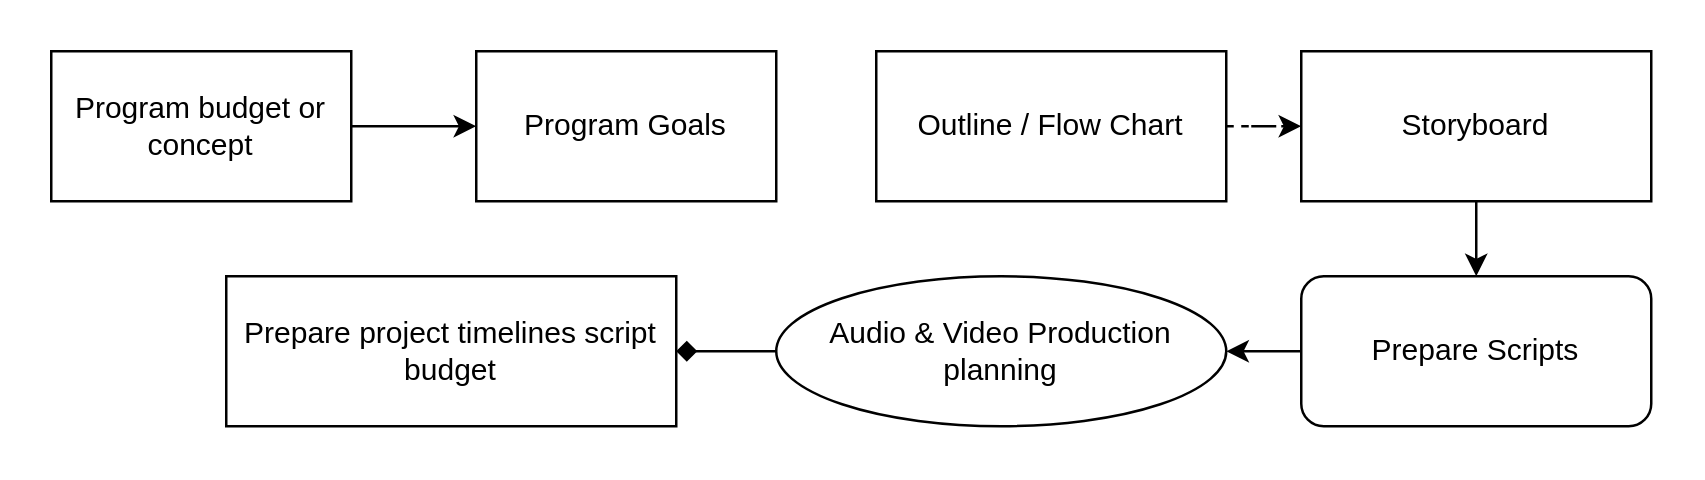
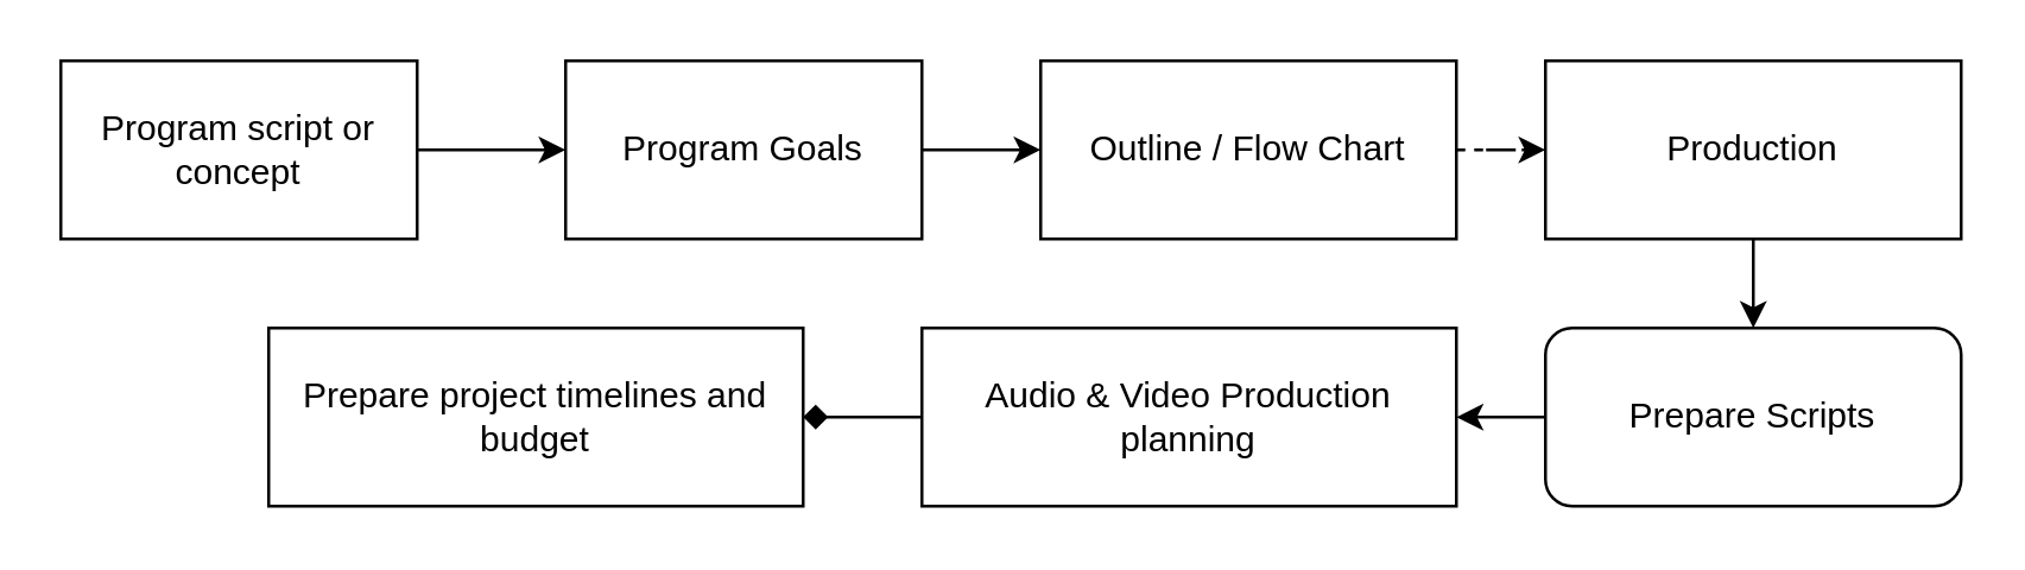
  <mxCell id="0" />
  <mxCell id="1" parent="0" />
  <mxCell id="2" value="" style="edgeStyle=orthogonalEdgeStyle;rounded=0;orthogonalLoop=1;jettySize=auto;html=1;" edge="1" parent="1" source="3" target="5"><mxGeometry relative="1" as="geometry" /></mxCell>
- <mxCell id="3" value="Program budget or concept" style="rounded=0;whiteSpace=wrap;html=1;" vertex="1" parent="1"><mxGeometry x="20" y="20" width="120" height="60" as="geometry" /></mxCell>
+ <mxCell id="3" value="Program script or concept" style="rounded=0;whiteSpace=wrap;html=1;" vertex="1" parent="1"><mxGeometry x="20" y="20" width="120" height="60" as="geometry" /></mxCell>
+ <mxCell id="4" value="" style="edgeStyle=orthogonalEdgeStyle;rounded=0;orthogonalLoop=1;jettySize=auto;html=1;" edge="1" parent="1" source="5" target="7"><mxGeometry relative="1" as="geometry" /></mxCell>
  <mxCell id="5" value="Program Goals" style="whiteSpace=wrap;html=1;rounded=0;" vertex="1" parent="1"><mxGeometry x="190" y="20" width="120" height="60" as="geometry" /></mxCell>
  <mxCell id="6" value="" style="edgeStyle=orthogonalEdgeStyle;rounded=0;orthogonalLoop=1;jettySize=auto;html=1;dashed=1;" edge="1" parent="1" source="7" target="9"><mxGeometry relative="1" as="geometry" /></mxCell>
  <mxCell id="7" value="Outline / Flow Chart" style="whiteSpace=wrap;html=1;rounded=0;" vertex="1" parent="1"><mxGeometry x="350" y="20" width="140" height="60" as="geometry" /></mxCell>
  <mxCell id="8" value="" style="edgeStyle=orthogonalEdgeStyle;rounded=0;orthogonalLoop=1;jettySize=auto;html=1;" edge="1" parent="1" source="9" target="11"><mxGeometry relative="1" as="geometry" /></mxCell>
- <mxCell id="9" value="Storyboard" style="whiteSpace=wrap;html=1;rounded=0;" vertex="1" parent="1"><mxGeometry x="520" y="20" width="140" height="60" as="geometry" /></mxCell>
+ <mxCell id="9" value="Production" style="whiteSpace=wrap;html=1;rounded=0;" vertex="1" parent="1"><mxGeometry x="520" y="20" width="140" height="60" as="geometry" /></mxCell>
  <mxCell id="10" value="" style="edgeStyle=orthogonalEdgeStyle;rounded=0;orthogonalLoop=1;jettySize=auto;html=1;" edge="1" parent="1" source="11" target="13"><mxGeometry relative="1" as="geometry" /></mxCell>
  <mxCell id="11" value="Prepare Scripts" style="whiteSpace=wrap;html=1;rounded=1;" vertex="1" parent="1"><mxGeometry x="520" y="110" width="140" height="60" as="geometry" /></mxCell>
  <mxCell id="12" value="" style="edgeStyle=orthogonalEdgeStyle;rounded=0;orthogonalLoop=1;jettySize=auto;html=1;endArrow=diamond;" edge="1" parent="1" source="13" target="14"><mxGeometry relative="1" as="geometry" /></mxCell>
- <mxCell id="13" value="Audio &amp;amp; Video Production planning" style="ellipse;whiteSpace=wrap;html=1;" vertex="1" parent="1"><mxGeometry x="310" y="110" width="180" height="60" as="geometry" /></mxCell>
- <mxCell id="14" value="Prepare project timelines script budget" style="whiteSpace=wrap;html=1;rounded=0;" vertex="1" parent="1"><mxGeometry x="90" y="110" width="180" height="60" as="geometry" /></mxCell>
+ <mxCell id="13" value="Audio &amp;amp; Video Production planning" style="whiteSpace=wrap;html=1;rounded=0;" vertex="1" parent="1"><mxGeometry x="310" y="110" width="180" height="60" as="geometry" /></mxCell>
+ <mxCell id="14" value="Prepare project timelines and budget" style="whiteSpace=wrap;html=1;rounded=0;" vertex="1" parent="1"><mxGeometry x="90" y="110" width="180" height="60" as="geometry" /></mxCell>
